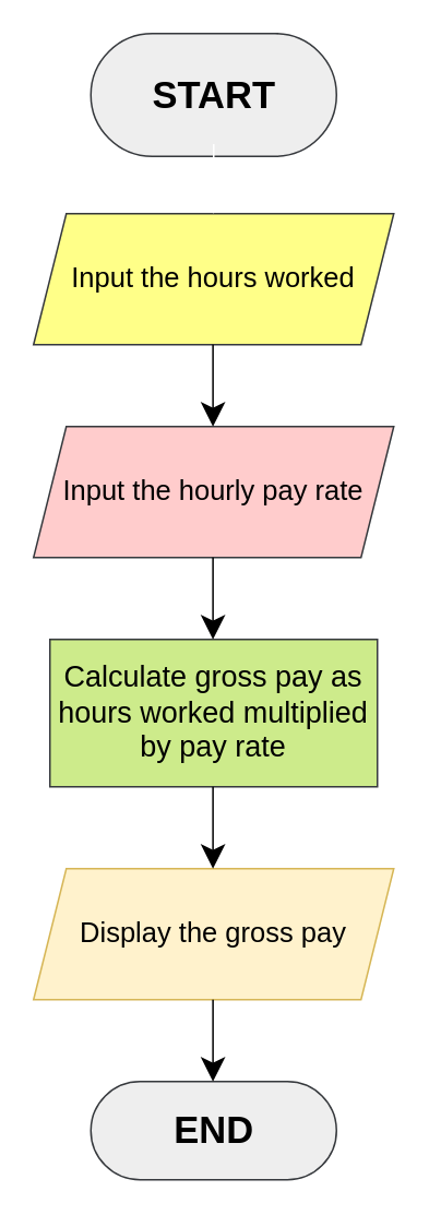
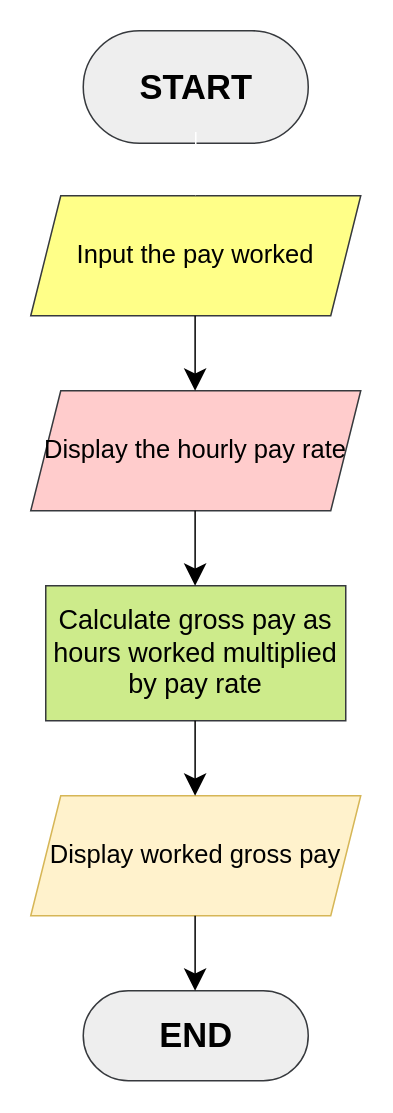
  <mxCell id="0" />
  <mxCell id="1" parent="0" />
  <mxCell id="2" value="&lt;font size=&quot;1&quot; color=&quot;#000000&quot;&gt;&lt;b style=&quot;font-size: 23px&quot;&gt;START&lt;/b&gt;&lt;/font&gt;" style="html=1;dashed=0;whitespace=wrap;shape=mxgraph.dfd.start;fillColor=#eeeeee;strokeColor=#36393d;" vertex="1" parent="1"><mxGeometry x="55" y="20" width="150" height="75" as="geometry" /></mxCell>
- <mxCell id="3" value="&lt;font style=&quot;font-size: 17px&quot; color=&quot;#000000&quot;&gt;Input the hours worked&lt;/font&gt;" style="shape=parallelogram;perimeter=parallelogramPerimeter;whiteSpace=wrap;html=1;fixedSize=1;fillColor=#ffff88;strokeColor=#36393d;" vertex="1" parent="1"><mxGeometry x="20" y="130" width="220" height="80" as="geometry" /></mxCell>
+ <mxCell id="3" value="&lt;font style=&quot;font-size: 17px&quot; color=&quot;#000000&quot;&gt;Input the pay worked&lt;/font&gt;" style="shape=parallelogram;perimeter=parallelogramPerimeter;whiteSpace=wrap;html=1;fixedSize=1;fillColor=#ffff88;strokeColor=#36393d;" vertex="1" parent="1"><mxGeometry x="20" y="130" width="220" height="80" as="geometry" /></mxCell>
  <mxCell id="4" value="&lt;font style=&quot;font-size: 18px&quot; color=&quot;#000000&quot;&gt;Calculate gross pay as&lt;br&gt;hours worked multiplied&lt;br&gt;by pay rate&lt;/font&gt;" style="rounded=0;whiteSpace=wrap;html=1;fillColor=#cdeb8b;strokeColor=#36393d;" vertex="1" parent="1"><mxGeometry x="30" y="390" width="200" height="90" as="geometry" /></mxCell>
  <mxCell id="5" value="&lt;span style=&quot;font-size: 23px&quot;&gt;&lt;b&gt;&lt;font color=&quot;#000000&quot;&gt;END&lt;/font&gt;&lt;/b&gt;&lt;/span&gt;" style="html=1;dashed=0;whitespace=wrap;shape=mxgraph.dfd.start;fillColor=#eeeeee;strokeColor=#36393d;" vertex="1" parent="1"><mxGeometry x="55" y="660" width="150" height="60" as="geometry" /></mxCell>
- <mxCell id="6" value="&lt;font style=&quot;font-size: 17px&quot; color=&quot;#000000&quot;&gt;Input the hourly pay rate&lt;/font&gt;" style="shape=parallelogram;perimeter=parallelogramPerimeter;whiteSpace=wrap;html=1;fixedSize=1;fillColor=#ffcccc;strokeColor=#36393d;" vertex="1" parent="1"><mxGeometry x="20" y="260" width="220" height="80" as="geometry" /></mxCell>
- <mxCell id="7" value="&lt;span style=&quot;font-size: 17px&quot;&gt;&lt;font color=&quot;#000000&quot;&gt;Display the gross pay&lt;/font&gt;&lt;/span&gt;" style="shape=parallelogram;perimeter=parallelogramPerimeter;whiteSpace=wrap;html=1;fixedSize=1;fillColor=#fff2cc;strokeColor=#d6b656;" vertex="1" parent="1"><mxGeometry x="20" y="530" width="220" height="80" as="geometry" /></mxCell>
+ <mxCell id="6" value="&lt;font style=&quot;font-size: 17px&quot; color=&quot;#000000&quot;&gt;Display the hourly pay rate&lt;/font&gt;" style="shape=parallelogram;perimeter=parallelogramPerimeter;whiteSpace=wrap;html=1;fixedSize=1;fillColor=#ffcccc;strokeColor=#36393d;" vertex="1" parent="1"><mxGeometry x="20" y="260" width="220" height="80" as="geometry" /></mxCell>
+ <mxCell id="7" value="&lt;span style=&quot;font-size: 17px&quot;&gt;&lt;font color=&quot;#000000&quot;&gt;Display worked gross pay&lt;/font&gt;&lt;/span&gt;" style="shape=parallelogram;perimeter=parallelogramPerimeter;whiteSpace=wrap;html=1;fixedSize=1;fillColor=#fff2cc;strokeColor=#d6b656;" vertex="1" parent="1"><mxGeometry x="20" y="530" width="220" height="80" as="geometry" /></mxCell>
  <mxCell id="8" value="" style="endArrow=classic;html=1;fontSize=18;exitX=0.5;exitY=0.5;exitDx=0;exitDy=30;exitPerimeter=0;targetPerimeterSpacing=8;endSize=12;strokeColor=#FFFFFF;" edge="1" parent="1" source="2"><mxGeometry width="50" height="50" relative="1" as="geometry"><mxPoint x="165" y="220" as="sourcePoint" /><mxPoint x="130" y="130" as="targetPoint" /></mxGeometry></mxCell>
  <mxCell id="9" value="" style="endArrow=classic;html=1;fontSize=18;exitX=0.5;exitY=0.5;exitDx=0;exitDy=30;exitPerimeter=0;endSize=12;" edge="1" parent="1"><mxGeometry width="50" height="50" relative="1" as="geometry"><mxPoint x="129.58" y="210" as="sourcePoint" /><mxPoint x="129.58" y="260" as="targetPoint" /></mxGeometry></mxCell>
  <mxCell id="10" value="" style="endArrow=classic;html=1;fontSize=18;exitX=0.5;exitY=0.5;exitDx=0;exitDy=30;exitPerimeter=0;endSize=12;" edge="1" parent="1"><mxGeometry width="50" height="50" relative="1" as="geometry"><mxPoint x="129.58" y="340" as="sourcePoint" /><mxPoint x="129.58" y="390" as="targetPoint" /></mxGeometry></mxCell>
  <mxCell id="11" value="" style="endArrow=classic;html=1;fontSize=18;exitX=0.5;exitY=0.5;exitDx=0;exitDy=30;exitPerimeter=0;endSize=12;" edge="1" parent="1"><mxGeometry width="50" height="50" relative="1" as="geometry"><mxPoint x="129.58" y="480" as="sourcePoint" /><mxPoint x="129.58" y="530" as="targetPoint" /></mxGeometry></mxCell>
  <mxCell id="12" value="" style="endArrow=classic;html=1;fontSize=18;exitX=0.5;exitY=0.5;exitDx=0;exitDy=30;exitPerimeter=0;endSize=12;" edge="1" parent="1"><mxGeometry width="50" height="50" relative="1" as="geometry"><mxPoint x="129.58" y="610" as="sourcePoint" /><mxPoint x="129.58" y="660" as="targetPoint" /></mxGeometry></mxCell>
